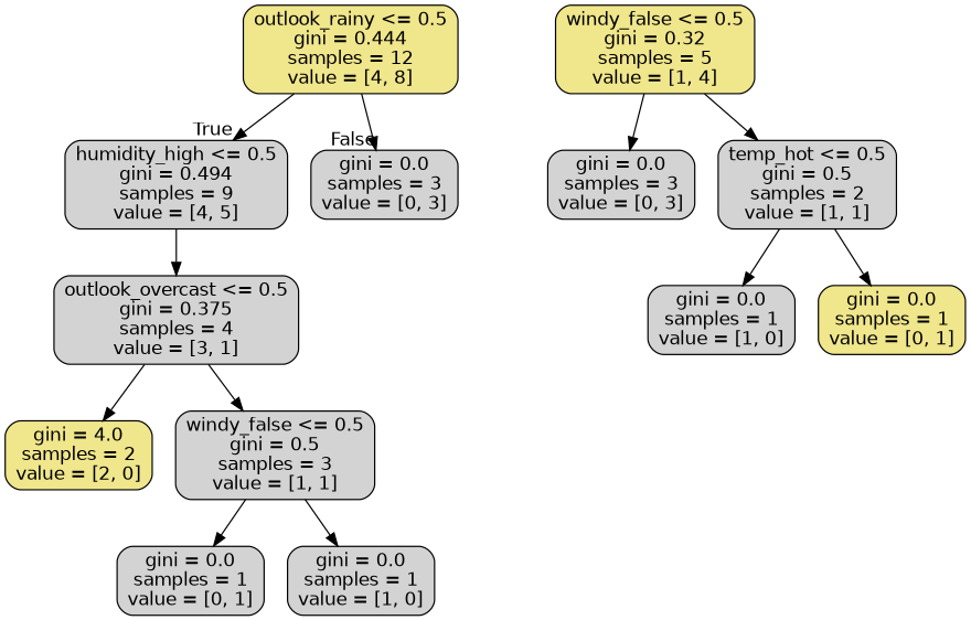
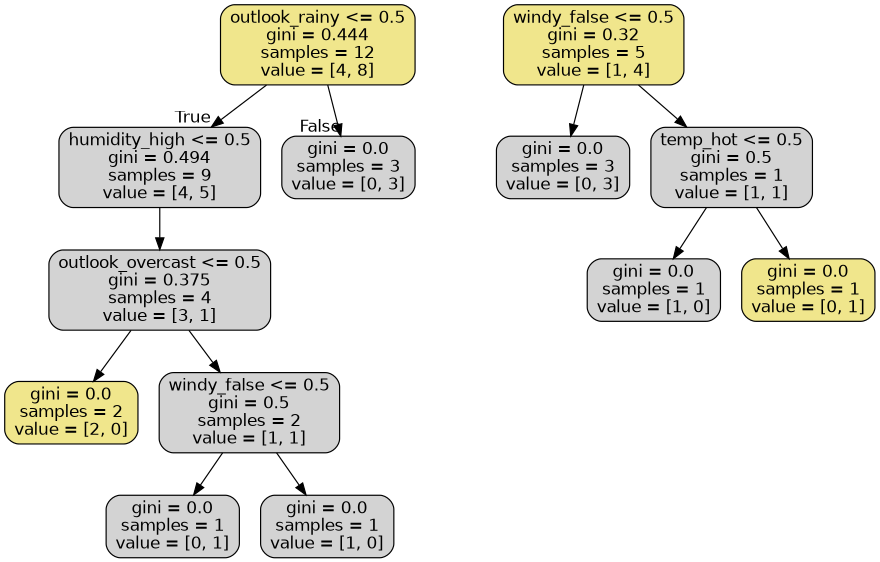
  digraph {
    node [color=black fillcolor=lightgrey fontname=helvetica shape=box style="filled, rounded"]
    edge [fontname=helvetica]
    n1 [fillcolor=khaki label="outlook_rainy <= 0.5\ngini = 0.444\nsamples = 12\nvalue = [4, 8]"]
    n2 [label="humidity_high <= 0.5\ngini = 0.494\nsamples = 9\nvalue = [4, 5]"]
    n3 [label="gini = 0.0\nsamples = 3\nvalue = [0, 3]"]
    n4 [label="outlook_overcast <= 0.5\ngini = 0.375\nsamples = 4\nvalue = [3, 1]"]
    n5 [fillcolor=khaki label="windy_false <= 0.5\ngini = 0.32\nsamples = 5\nvalue = [1, 4]"]
    n6 [label="gini = 0.0\nsamples = 3\nvalue = [0, 3]"]
-   n7 [label="temp_hot <= 0.5\ngini = 0.5\nsamples = 2\nvalue = [1, 1]"]
-   n8 [fillcolor=khaki label="gini = 4.0\nsamples = 2\nvalue = [2, 0]"]
-   n9 [label="windy_false <= 0.5\ngini = 0.5\nsamples = 3\nvalue = [1, 1]"]
+   n7 [label="temp_hot <= 0.5\ngini = 0.5\nsamples = 1\nvalue = [1, 1]"]
+   n8 [fillcolor=khaki label="gini = 0.0\nsamples = 2\nvalue = [2, 0]"]
+   n9 [label="windy_false <= 0.5\ngini = 0.5\nsamples = 2\nvalue = [1, 1]"]
    n10 [label="gini = 0.0\nsamples = 1\nvalue = [1, 0]"]
    n11 [fillcolor=khaki label="gini = 0.0\nsamples = 1\nvalue = [0, 1]"]
    n12 [label="gini = 0.0\nsamples = 1\nvalue = [0, 1]"]
    n13 [label="gini = 0.0\nsamples = 1\nvalue = [1, 0]"]
    n1 -> n2 [headlabel=True labelangle=45 labeldistance=2.5]
    n1 -> n3 [headlabel=False labelangle=-45 labeldistance=2.5]
    n2 -> n4
    n4 -> n8
    n4 -> n9
    n5 -> n6
    n5 -> n7
    n7 -> n10
    n7 -> n11
    n9 -> n12
    n9 -> n13
  }
